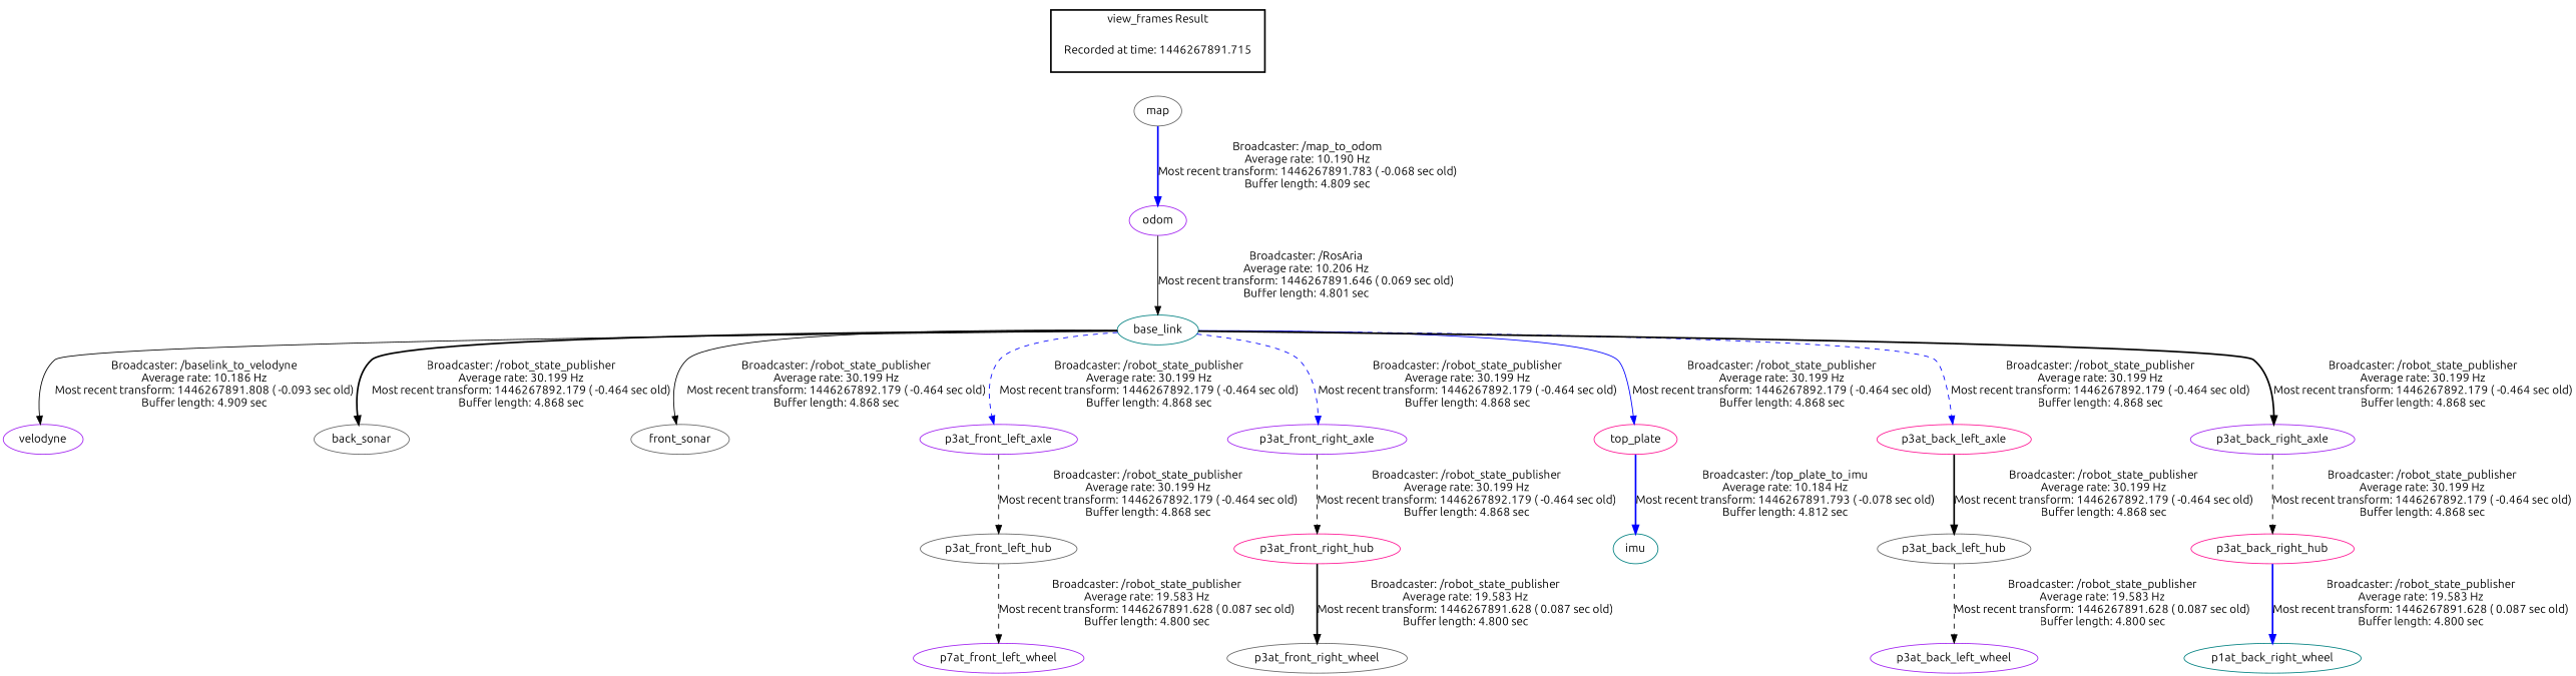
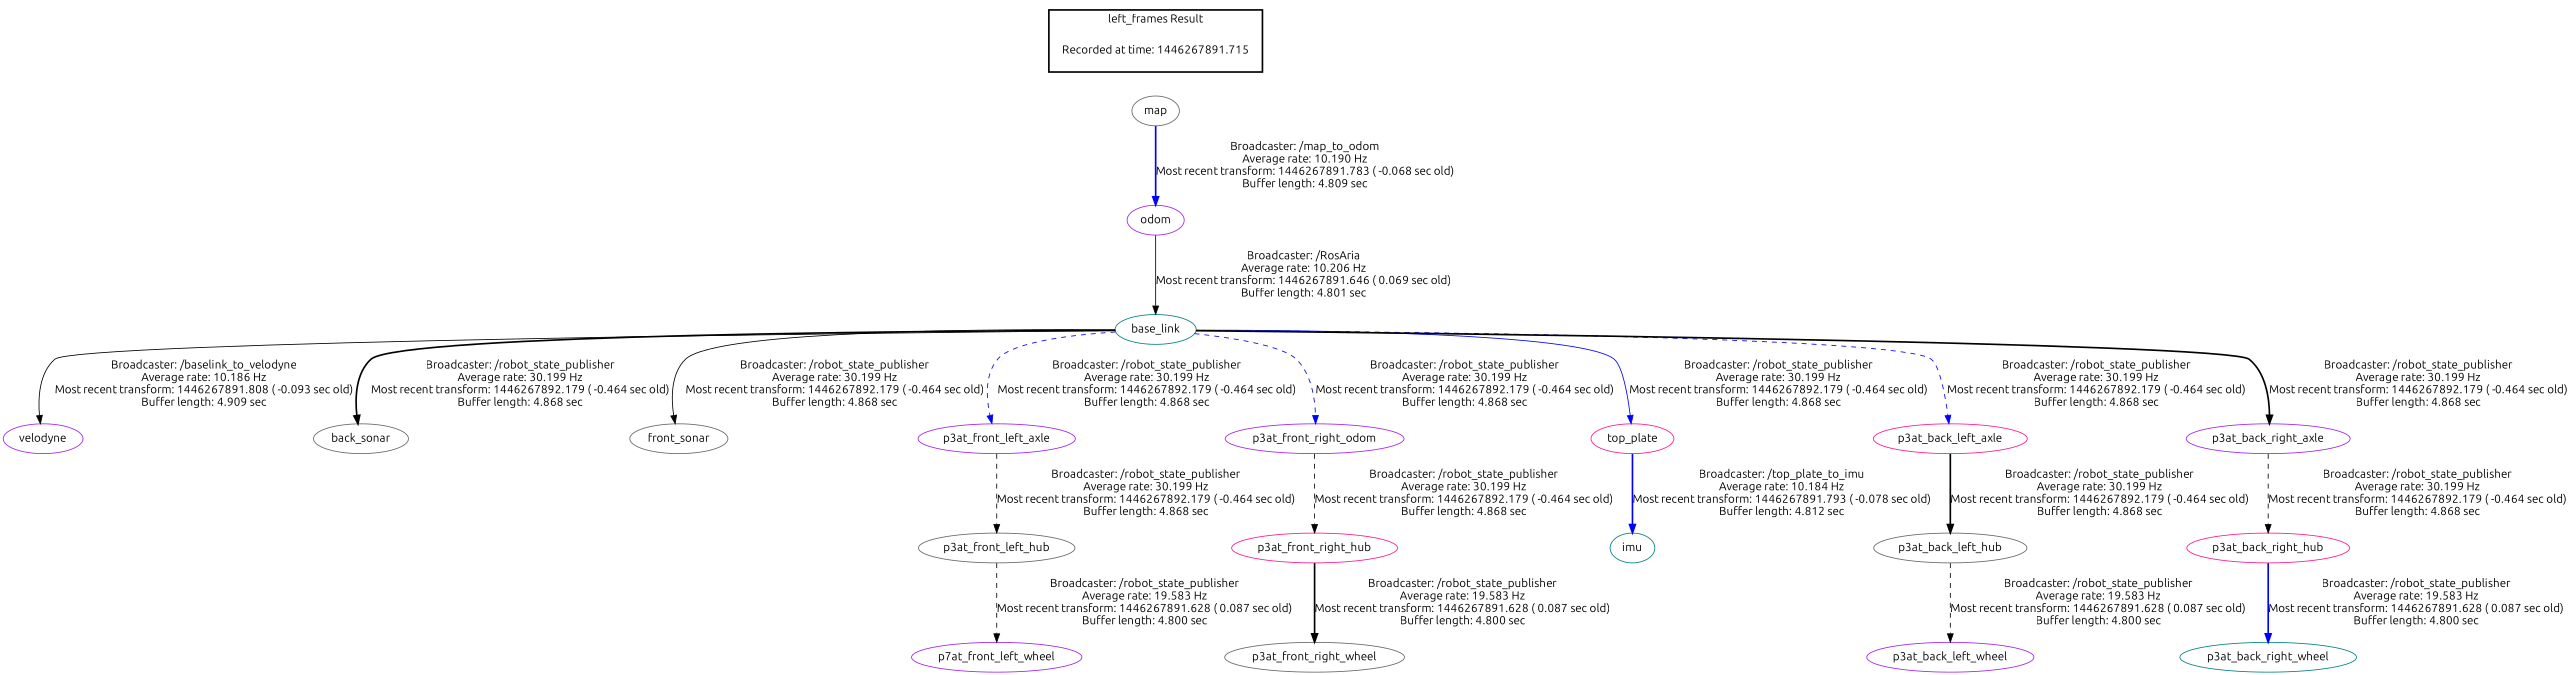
  digraph {
    fontname=Ubuntu
    node [color=purple fontname=Ubuntu]
    edge [fontname=Ubuntu style=dashed color=black]
    "Recorded at time: 1446267891.715" [shape=plaintext]
    map [color=gray40]
    base_link [color=teal]
    velodyne
    back_sonar [color=gray40]
    front_sonar [color=gray40]
    p3at_front_left_axle
-   p3at_front_right_axle
+   p3at_front_right_axle [label=p3at_front_right_odom]
    top_plate [color=deeppink]
    p3at_back_left_axle [color=deeppink]
    p3at_back_right_axle
    p3at_front_left_hub [color=gray40]
    p3at_front_right_hub [color=deeppink]
    imu [color=teal]
    p3at_back_left_hub [color=gray40]
    p3at_back_right_hub [color=deeppink]
    odom
    n18 [label=p7at_front_left_wheel]
    p3at_front_right_wheel [color=gray40]
    p3at_back_left_wheel
-   p3at_back_right_wheel [color=teal label=p1at_back_right_wheel]
+   p3at_back_right_wheel [color=teal]
    subgraph cluster_1 {
      color=black
-     label="view_frames Result"
+     label="left_frames Result"
      style=bold
      "Recorded at time: 1446267891.715"
    }
    "Recorded at time: 1446267891.715" -> map [style=invis color=""]
    map -> odom [color=blue label="Broadcaster: /map_to_odom\nAverage rate: 10.190 Hz\nMost recent transform: 1446267891.783 ( -0.068 sec old)\nBuffer length: 4.809 sec\n" style=bold]
    base_link -> velodyne [label="Broadcaster: /baselink_to_velodyne\nAverage rate: 10.186 Hz\nMost recent transform: 1446267891.808 ( -0.093 sec old)\nBuffer length: 4.909 sec\n" style=solid]
    base_link -> back_sonar [label="Broadcaster: /robot_state_publisher\nAverage rate: 30.199 Hz\nMost recent transform: 1446267892.179 ( -0.464 sec old)\nBuffer length: 4.868 sec\n" style=bold]
    base_link -> front_sonar [label="Broadcaster: /robot_state_publisher\nAverage rate: 30.199 Hz\nMost recent transform: 1446267892.179 ( -0.464 sec old)\nBuffer length: 4.868 sec\n" style=solid]
    base_link -> p3at_front_left_axle [color=blue label="Broadcaster: /robot_state_publisher\nAverage rate: 30.199 Hz\nMost recent transform: 1446267892.179 ( -0.464 sec old)\nBuffer length: 4.868 sec\n"]
    base_link -> p3at_front_right_axle [color=blue label="Broadcaster: /robot_state_publisher\nAverage rate: 30.199 Hz\nMost recent transform: 1446267892.179 ( -0.464 sec old)\nBuffer length: 4.868 sec\n"]
    base_link -> top_plate [color=blue label="Broadcaster: /robot_state_publisher\nAverage rate: 30.199 Hz\nMost recent transform: 1446267892.179 ( -0.464 sec old)\nBuffer length: 4.868 sec\n" style=solid]
    base_link -> p3at_back_left_axle [color=blue label="Broadcaster: /robot_state_publisher\nAverage rate: 30.199 Hz\nMost recent transform: 1446267892.179 ( -0.464 sec old)\nBuffer length: 4.868 sec\n"]
    base_link -> p3at_back_right_axle [label="Broadcaster: /robot_state_publisher\nAverage rate: 30.199 Hz\nMost recent transform: 1446267892.179 ( -0.464 sec old)\nBuffer length: 4.868 sec\n" style=bold]
    p3at_front_left_axle -> p3at_front_left_hub [label="Broadcaster: /robot_state_publisher\nAverage rate: 30.199 Hz\nMost recent transform: 1446267892.179 ( -0.464 sec old)\nBuffer length: 4.868 sec\n"]
    p3at_front_right_axle -> p3at_front_right_hub [label="Broadcaster: /robot_state_publisher\nAverage rate: 30.199 Hz\nMost recent transform: 1446267892.179 ( -0.464 sec old)\nBuffer length: 4.868 sec\n"]
    top_plate -> imu [color=blue label="Broadcaster: /top_plate_to_imu\nAverage rate: 10.184 Hz\nMost recent transform: 1446267891.793 ( -0.078 sec old)\nBuffer length: 4.812 sec\n" style=bold]
    p3at_back_left_axle -> p3at_back_left_hub [label="Broadcaster: /robot_state_publisher\nAverage rate: 30.199 Hz\nMost recent transform: 1446267892.179 ( -0.464 sec old)\nBuffer length: 4.868 sec\n" style=bold]
    p3at_back_right_axle -> p3at_back_right_hub [label="Broadcaster: /robot_state_publisher\nAverage rate: 30.199 Hz\nMost recent transform: 1446267892.179 ( -0.464 sec old)\nBuffer length: 4.868 sec\n"]
    p3at_front_left_hub -> n18 [label="Broadcaster: /robot_state_publisher\nAverage rate: 19.583 Hz\nMost recent transform: 1446267891.628 ( 0.087 sec old)\nBuffer length: 4.800 sec\n"]
    p3at_front_right_hub -> p3at_front_right_wheel [label="Broadcaster: /robot_state_publisher\nAverage rate: 19.583 Hz\nMost recent transform: 1446267891.628 ( 0.087 sec old)\nBuffer length: 4.800 sec\n" style=bold]
    p3at_back_left_hub -> p3at_back_left_wheel [label="Broadcaster: /robot_state_publisher\nAverage rate: 19.583 Hz\nMost recent transform: 1446267891.628 ( 0.087 sec old)\nBuffer length: 4.800 sec\n"]
    p3at_back_right_hub -> p3at_back_right_wheel [color=blue label="Broadcaster: /robot_state_publisher\nAverage rate: 19.583 Hz\nMost recent transform: 1446267891.628 ( 0.087 sec old)\nBuffer length: 4.800 sec\n" style=bold]
    odom -> base_link [label="Broadcaster: /RosAria\nAverage rate: 10.206 Hz\nMost recent transform: 1446267891.646 ( 0.069 sec old)\nBuffer length: 4.801 sec\n" style=solid]
  }
